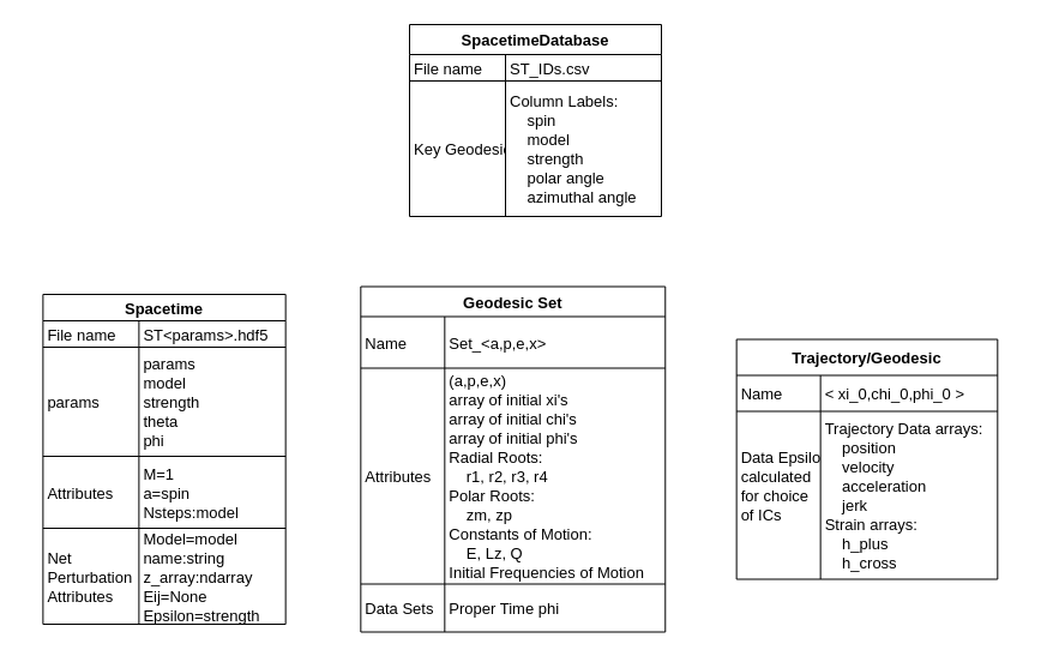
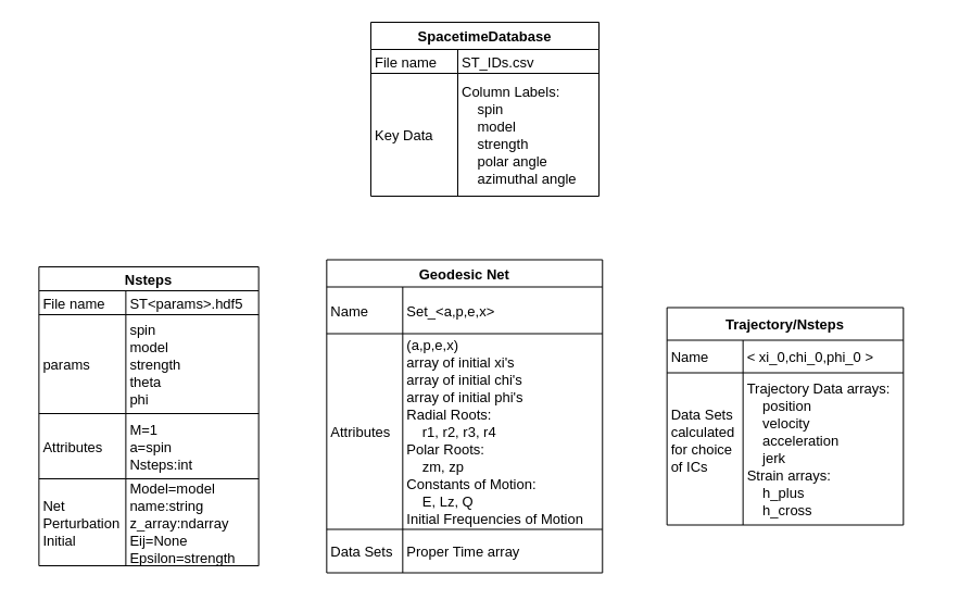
  <mxCell id="0" />
  <mxCell id="1" parent="0" />
  <mxCell id="2" value="" style="group;fontSize=13;" parent="1" vertex="1" connectable="0"><mxGeometry x="20" y="240" width="841" height="290" as="geometry" /></mxCell>
- <mxCell id="3" value="Spacetime " style="shape=table;startSize=22;container=1;collapsible=0;childLayout=tableLayout;fixedRows=1;rowLines=1;fontStyle=1;align=center;resizeLast=1;swimlaneLine=1;flipH=0;flipV=0;fontSize=13;" parent="2" vertex="1"><mxGeometry x="15.387" y="5" width="202.284" height="275" as="geometry" /></mxCell>
+ <mxCell id="3" value="Nsteps " style="shape=table;startSize=22;container=1;collapsible=0;childLayout=tableLayout;fixedRows=1;rowLines=1;fontStyle=1;align=center;resizeLast=1;swimlaneLine=1;flipH=0;flipV=0;fontSize=13;" parent="2" vertex="1"><mxGeometry x="15.387" y="5" width="202.284" height="275" as="geometry" /></mxCell>
  <mxCell id="4" style="shape=tableRow;horizontal=0;startSize=0;swimlaneHead=0;swimlaneBody=0;fillColor=none;collapsible=0;dropTarget=0;points=[[0,0.5],[1,0.5]];portConstraint=eastwest;top=0;left=0;right=0;bottom=0;fontSize=13;" parent="3" vertex="1"><mxGeometry y="22" width="202.284" height="22" as="geometry" /></mxCell>
  <mxCell id="5" value="File name" style="shape=partialRectangle;connectable=0;fillColor=none;top=0;left=0;bottom=0;right=0;align=left;spacingLeft=2;overflow=hidden;fontSize=13;" parent="4" vertex="1"><mxGeometry width="80" height="22" as="geometry"><mxRectangle width="80" height="22" as="alternateBounds" /></mxGeometry></mxCell>
  <mxCell id="6" value="ST&lt;params&gt;.hdf5" style="shape=partialRectangle;connectable=0;fillColor=none;top=0;left=0;bottom=0;right=0;align=left;spacingLeft=2;overflow=hidden;fontSize=13;" parent="4" vertex="1"><mxGeometry x="80" width="122.284" height="22" as="geometry"><mxRectangle width="122.284" height="22" as="alternateBounds" /></mxGeometry></mxCell>
  <mxCell id="7" style="shape=tableRow;horizontal=0;startSize=0;swimlaneHead=0;swimlaneBody=0;fillColor=none;collapsible=0;dropTarget=0;points=[[0,0.5],[1,0.5]];portConstraint=eastwest;top=0;left=0;right=0;bottom=0;fontSize=13;" parent="3" vertex="1"><mxGeometry y="44" width="202.284" height="91" as="geometry" /></mxCell>
  <mxCell id="8" value="params" style="shape=partialRectangle;connectable=0;fillColor=none;top=0;left=0;bottom=0;right=0;align=left;spacingLeft=2;overflow=hidden;fontSize=13;" parent="7" vertex="1"><mxGeometry width="80" height="91" as="geometry"><mxRectangle width="80" height="91" as="alternateBounds" /></mxGeometry></mxCell>
- <mxCell id="9" value="params&#10;model&#10;strength&#10;theta&#10;phi" style="shape=partialRectangle;connectable=0;fillColor=none;top=0;left=0;bottom=0;right=0;align=left;spacingLeft=2;overflow=hidden;fontSize=13;" parent="7" vertex="1"><mxGeometry x="80" width="122.284" height="91" as="geometry"><mxRectangle width="122.284" height="91" as="alternateBounds" /></mxGeometry></mxCell>
+ <mxCell id="9" value="spin&#10;model&#10;strength&#10;theta&#10;phi" style="shape=partialRectangle;connectable=0;fillColor=none;top=0;left=0;bottom=0;right=0;align=left;spacingLeft=2;overflow=hidden;fontSize=13;" parent="7" vertex="1"><mxGeometry x="80" width="122.284" height="91" as="geometry"><mxRectangle width="122.284" height="91" as="alternateBounds" /></mxGeometry></mxCell>
  <mxCell id="10" style="shape=tableRow;horizontal=0;startSize=0;swimlaneHead=0;swimlaneBody=0;fillColor=none;collapsible=0;dropTarget=0;points=[[0,0.5],[1,0.5]];portConstraint=eastwest;top=0;left=0;right=0;bottom=0;fontSize=13;" parent="3" vertex="1"><mxGeometry y="135" width="202.284" height="60" as="geometry" /></mxCell>
  <mxCell id="11" value="Attributes" style="shape=partialRectangle;connectable=0;fillColor=none;top=0;left=0;bottom=0;right=0;align=left;spacingLeft=2;overflow=hidden;fontSize=13;" parent="10" vertex="1"><mxGeometry width="80" height="60" as="geometry"><mxRectangle width="80" height="60" as="alternateBounds" /></mxGeometry></mxCell>
- <mxCell id="12" value="M=1&#10;a=spin&#10;Nsteps:model" style="shape=partialRectangle;connectable=0;fillColor=none;top=0;left=0;bottom=0;right=0;align=left;spacingLeft=2;overflow=hidden;fontSize=13;" parent="10" vertex="1"><mxGeometry x="80" width="122.284" height="60" as="geometry"><mxRectangle width="122.284" height="60" as="alternateBounds" /></mxGeometry></mxCell>
+ <mxCell id="12" value="M=1&#10;a=spin&#10;Nsteps:int" style="shape=partialRectangle;connectable=0;fillColor=none;top=0;left=0;bottom=0;right=0;align=left;spacingLeft=2;overflow=hidden;fontSize=13;" parent="10" vertex="1"><mxGeometry x="80" width="122.284" height="60" as="geometry"><mxRectangle width="122.284" height="60" as="alternateBounds" /></mxGeometry></mxCell>
  <mxCell id="13" style="shape=tableRow;horizontal=0;startSize=0;swimlaneHead=0;swimlaneBody=0;fillColor=none;collapsible=0;dropTarget=0;points=[[0,0.5],[1,0.5]];portConstraint=eastwest;top=0;left=0;right=0;bottom=0;fontSize=13;" parent="3" vertex="1"><mxGeometry y="195" width="202.284" height="80" as="geometry" /></mxCell>
- <mxCell id="14" value="Net &#10;Perturbation&#10;Attributes" style="shape=partialRectangle;connectable=0;fillColor=none;top=0;left=0;bottom=0;right=0;align=left;spacingLeft=2;overflow=hidden;fontSize=13;" parent="13" vertex="1"><mxGeometry width="80" height="80" as="geometry"><mxRectangle width="80" height="80" as="alternateBounds" /></mxGeometry></mxCell>
+ <mxCell id="14" value="Net &#10;Perturbation&#10;Initial" style="shape=partialRectangle;connectable=0;fillColor=none;top=0;left=0;bottom=0;right=0;align=left;spacingLeft=2;overflow=hidden;fontSize=13;" parent="13" vertex="1"><mxGeometry width="80" height="80" as="geometry"><mxRectangle width="80" height="80" as="alternateBounds" /></mxGeometry></mxCell>
  <mxCell id="15" value="Model=model&#10;name:string&#10;z_array:ndarray&#10;Eij=None&#10;Epsilon=strength" style="shape=partialRectangle;connectable=0;fillColor=none;top=0;left=0;bottom=0;right=0;align=left;spacingLeft=2;overflow=hidden;fontSize=13;" parent="13" vertex="1"><mxGeometry x="80" width="122.284" height="80" as="geometry"><mxRectangle width="122.284" height="80" as="alternateBounds" /></mxGeometry></mxCell>
- <mxCell id="16" value="Geodesic Set" style="shape=table;startSize=25;container=1;collapsible=0;childLayout=tableLayout;fixedRows=1;rowLines=1;fontStyle=1;align=center;resizeLast=1;fontSize=13;" parent="2" vertex="1"><mxGeometry x="280.33" y="-1.5" width="253.952" height="288" as="geometry" /></mxCell>
+ <mxCell id="16" value="Geodesic Net" style="shape=table;startSize=25;container=1;collapsible=0;childLayout=tableLayout;fixedRows=1;rowLines=1;fontStyle=1;align=center;resizeLast=1;fontSize=13;" parent="2" vertex="1"><mxGeometry x="280.33" y="-1.5" width="253.952" height="288" as="geometry" /></mxCell>
  <mxCell id="17" style="shape=tableRow;horizontal=0;startSize=0;swimlaneHead=0;swimlaneBody=0;fillColor=none;collapsible=0;dropTarget=0;points=[[0,0.5],[1,0.5]];portConstraint=eastwest;top=0;left=0;right=0;bottom=0;fontSize=13;" parent="16" vertex="1"><mxGeometry y="25" width="253.952" height="43" as="geometry" /></mxCell>
  <mxCell id="18" value="Name" style="shape=partialRectangle;connectable=0;fillColor=none;top=0;left=0;bottom=0;right=0;align=left;spacingLeft=2;overflow=hidden;fontSize=13;" parent="17" vertex="1"><mxGeometry width="70" height="43" as="geometry"><mxRectangle width="70" height="43" as="alternateBounds" /></mxGeometry></mxCell>
  <mxCell id="19" value="Set_&lt;a,p,e,x&gt;" style="shape=partialRectangle;connectable=0;fillColor=none;top=0;left=0;bottom=0;right=0;align=left;spacingLeft=2;overflow=hidden;fontSize=13;" parent="17" vertex="1"><mxGeometry x="70" width="183.952" height="43" as="geometry"><mxRectangle width="183.952" height="43" as="alternateBounds" /></mxGeometry></mxCell>
  <mxCell id="20" style="shape=tableRow;horizontal=0;startSize=0;swimlaneHead=0;swimlaneBody=0;fillColor=none;collapsible=0;dropTarget=0;points=[[0,0.5],[1,0.5]];portConstraint=eastwest;top=0;left=0;right=0;bottom=0;fontSize=13;" parent="16" vertex="1"><mxGeometry y="68" width="253.952" height="180" as="geometry" /></mxCell>
  <mxCell id="21" value="Attributes" style="shape=partialRectangle;connectable=0;fillColor=none;top=0;left=0;bottom=0;right=0;align=left;spacingLeft=2;overflow=hidden;fontSize=13;" parent="20" vertex="1"><mxGeometry width="70" height="180" as="geometry"><mxRectangle width="70" height="180" as="alternateBounds" /></mxGeometry></mxCell>
  <mxCell id="22" value="(a,p,e,x)&#10;array of initial xi's&#10;array of initial chi's&#10;array of initial phi's&#10;Radial Roots: &#10;    r1, r2, r3, r4&#10;Polar Roots: &#10;    zm, zp&#10;Constants of Motion:&#10;    E, Lz, Q&#10;Initial Frequencies of Motion" style="shape=partialRectangle;connectable=0;fillColor=none;top=0;left=0;bottom=0;right=0;align=left;spacingLeft=2;overflow=hidden;fontSize=13;" parent="20" vertex="1"><mxGeometry x="70" width="183.952" height="180" as="geometry"><mxRectangle width="183.952" height="180" as="alternateBounds" /></mxGeometry></mxCell>
  <mxCell id="23" style="shape=tableRow;horizontal=0;startSize=0;swimlaneHead=0;swimlaneBody=0;fillColor=none;collapsible=0;dropTarget=0;points=[[0,0.5],[1,0.5]];portConstraint=eastwest;top=0;left=0;right=0;bottom=0;fontSize=13;" parent="16" vertex="1"><mxGeometry y="248" width="253.952" height="40" as="geometry" /></mxCell>
  <mxCell id="24" value="Data Sets" style="shape=partialRectangle;connectable=0;fillColor=none;top=0;left=0;bottom=0;right=0;align=left;spacingLeft=2;overflow=hidden;fontSize=13;" parent="23" vertex="1"><mxGeometry width="70" height="40" as="geometry"><mxRectangle width="70" height="40" as="alternateBounds" /></mxGeometry></mxCell>
- <mxCell id="25" value="Proper Time phi" style="shape=partialRectangle;connectable=0;fillColor=none;top=0;left=0;bottom=0;right=0;align=left;spacingLeft=2;overflow=hidden;fontSize=13;" parent="23" vertex="1"><mxGeometry x="70" width="183.952" height="40" as="geometry"><mxRectangle width="183.952" height="40" as="alternateBounds" /></mxGeometry></mxCell>
- <mxCell id="26" value="Trajectory/Geodesic" style="shape=table;startSize=30;container=1;collapsible=0;childLayout=tableLayout;fixedRows=1;rowLines=1;fontStyle=1;align=center;resizeLast=1;fontSize=13;" parent="2" vertex="1"><mxGeometry x="593.647" y="42.5" width="217.671" height="200" as="geometry" /></mxCell>
+ <mxCell id="25" value="Proper Time array" style="shape=partialRectangle;connectable=0;fillColor=none;top=0;left=0;bottom=0;right=0;align=left;spacingLeft=2;overflow=hidden;fontSize=13;" parent="23" vertex="1"><mxGeometry x="70" width="183.952" height="40" as="geometry"><mxRectangle width="183.952" height="40" as="alternateBounds" /></mxGeometry></mxCell>
+ <mxCell id="26" value="Trajectory/Nsteps" style="shape=table;startSize=30;container=1;collapsible=0;childLayout=tableLayout;fixedRows=1;rowLines=1;fontStyle=1;align=center;resizeLast=1;fontSize=13;" parent="2" vertex="1"><mxGeometry x="593.647" y="42.5" width="217.671" height="200" as="geometry" /></mxCell>
  <mxCell id="27" style="shape=tableRow;horizontal=0;startSize=0;swimlaneHead=0;swimlaneBody=0;fillColor=none;collapsible=0;dropTarget=0;points=[[0,0.5],[1,0.5]];portConstraint=eastwest;top=0;left=0;right=0;bottom=0;fontSize=13;" parent="26" vertex="1"><mxGeometry y="30" width="217.671" height="30" as="geometry" /></mxCell>
  <mxCell id="28" value="Name" style="shape=partialRectangle;connectable=0;fillColor=none;top=0;left=0;bottom=0;right=0;align=left;spacingLeft=2;overflow=hidden;fontSize=13;" parent="27" vertex="1"><mxGeometry width="70" height="30" as="geometry"><mxRectangle width="70" height="30" as="alternateBounds" /></mxGeometry></mxCell>
  <mxCell id="29" value="&lt; xi_0,chi_0,phi_0 &gt;" style="shape=partialRectangle;connectable=0;fillColor=none;top=0;left=0;bottom=0;right=0;align=left;spacingLeft=2;overflow=hidden;fontSize=13;" parent="27" vertex="1"><mxGeometry x="70" width="147.671" height="30" as="geometry"><mxRectangle width="147.671" height="30" as="alternateBounds" /></mxGeometry></mxCell>
  <mxCell id="30" style="shape=tableRow;horizontal=0;startSize=0;swimlaneHead=0;swimlaneBody=0;fillColor=none;collapsible=0;dropTarget=0;points=[[0,0.5],[1,0.5]];portConstraint=eastwest;top=0;left=0;right=0;bottom=0;fontSize=13;" parent="26" vertex="1"><mxGeometry y="60" width="217.671" height="140" as="geometry" /></mxCell>
- <mxCell id="31" value="Data Epsilon&#10;calculated&#10;for choice&#10;of ICs&#10;" style="shape=partialRectangle;connectable=0;fillColor=none;top=0;left=0;bottom=0;right=0;align=left;spacingLeft=2;overflow=hidden;fontSize=13;" parent="30" vertex="1"><mxGeometry width="70" height="140" as="geometry"><mxRectangle width="70" height="140" as="alternateBounds" /></mxGeometry></mxCell>
+ <mxCell id="31" value="Data Sets&#10;calculated&#10;for choice&#10;of ICs&#10;" style="shape=partialRectangle;connectable=0;fillColor=none;top=0;left=0;bottom=0;right=0;align=left;spacingLeft=2;overflow=hidden;fontSize=13;" parent="30" vertex="1"><mxGeometry width="70" height="140" as="geometry"><mxRectangle width="70" height="140" as="alternateBounds" /></mxGeometry></mxCell>
  <mxCell id="32" value="Trajectory Data arrays:&#10;    position&#10;    velocity&#10;    acceleration&#10;    jerk&#10;Strain arrays:&#10;    h_plus&#10;    h_cross" style="shape=partialRectangle;connectable=0;fillColor=none;top=0;left=0;bottom=0;right=0;align=left;spacingLeft=2;overflow=hidden;fontSize=13;" parent="30" vertex="1"><mxGeometry x="70" width="147.671" height="140" as="geometry"><mxRectangle width="147.671" height="140" as="alternateBounds" /></mxGeometry></mxCell>
  <mxCell id="33" value="SpacetimeDatabase" style="shape=table;startSize=25;container=1;collapsible=0;childLayout=tableLayout;fixedRows=1;rowLines=1;fontStyle=1;align=center;resizeLast=1;swimlaneLine=1;flipH=0;flipV=0;fontSize=13;" parent="1" vertex="1"><mxGeometry x="341" y="20" width="210" height="160" as="geometry" /></mxCell>
  <mxCell id="34" style="shape=tableRow;horizontal=0;startSize=0;swimlaneHead=0;swimlaneBody=0;fillColor=none;collapsible=0;dropTarget=0;points=[[0,0.5],[1,0.5]];portConstraint=eastwest;top=0;left=0;right=0;bottom=0;fontSize=13;" parent="33" vertex="1"><mxGeometry y="25" width="210" height="22" as="geometry" /></mxCell>
  <mxCell id="35" value="File name" style="shape=partialRectangle;connectable=0;fillColor=none;top=0;left=0;bottom=0;right=0;align=left;spacingLeft=2;overflow=hidden;fontSize=13;" parent="34" vertex="1"><mxGeometry width="80" height="22" as="geometry"><mxRectangle width="80" height="22" as="alternateBounds" /></mxGeometry></mxCell>
  <mxCell id="36" value="ST_IDs.csv" style="shape=partialRectangle;connectable=0;fillColor=none;top=0;left=0;bottom=0;right=0;align=left;spacingLeft=2;overflow=hidden;fontSize=13;" parent="34" vertex="1"><mxGeometry x="80" width="130" height="22" as="geometry"><mxRectangle width="130" height="22" as="alternateBounds" /></mxGeometry></mxCell>
  <mxCell id="37" style="shape=tableRow;horizontal=0;startSize=0;swimlaneHead=0;swimlaneBody=0;fillColor=none;collapsible=0;dropTarget=0;points=[[0,0.5],[1,0.5]];portConstraint=eastwest;top=0;left=0;right=0;bottom=0;fontSize=13;" parent="33" vertex="1"><mxGeometry y="47" width="210" height="113" as="geometry" /></mxCell>
- <mxCell id="38" value="Key Geodesic" style="shape=partialRectangle;connectable=0;fillColor=none;top=0;left=0;bottom=0;right=0;align=left;spacingLeft=2;overflow=hidden;fontSize=13;" parent="37" vertex="1"><mxGeometry width="80" height="113" as="geometry"><mxRectangle width="80" height="113" as="alternateBounds" /></mxGeometry></mxCell>
+ <mxCell id="38" value="Key Data" style="shape=partialRectangle;connectable=0;fillColor=none;top=0;left=0;bottom=0;right=0;align=left;spacingLeft=2;overflow=hidden;fontSize=13;" parent="37" vertex="1"><mxGeometry width="80" height="113" as="geometry"><mxRectangle width="80" height="113" as="alternateBounds" /></mxGeometry></mxCell>
  <mxCell id="39" value="Column Labels:&#10;    spin&#10;    model&#10;    strength&#10;    polar angle&#10;    azimuthal angle" style="shape=partialRectangle;connectable=0;fillColor=none;top=0;left=0;bottom=0;right=0;align=left;spacingLeft=2;overflow=hidden;fontSize=13;" parent="37" vertex="1"><mxGeometry x="80" width="130" height="113" as="geometry"><mxRectangle width="130" height="113" as="alternateBounds" /></mxGeometry></mxCell>
